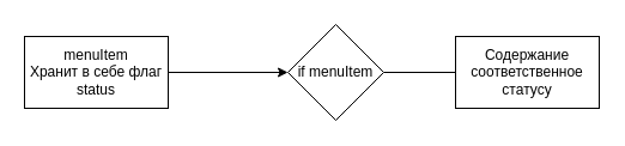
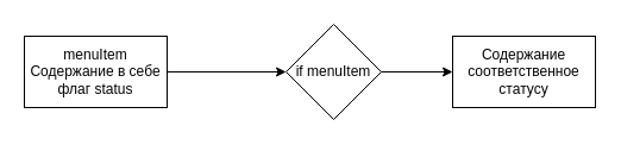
  <mxCell id="0" />
  <mxCell id="1" parent="0" />
  <mxCell id="2" value="" style="edgeStyle=none;html=1;" edge="1" parent="1" source="3" target="5"><mxGeometry relative="1" as="geometry" /></mxCell>
- <mxCell id="3" value="menuItem&lt;br&gt;Хранит в себе флаг status" style="rounded=0;whiteSpace=wrap;html=1;" vertex="1" parent="1"><mxGeometry x="20" y="30" width="120" height="60" as="geometry" /></mxCell>
- <mxCell id="4" value="" style="edgeStyle=none;html=1;endArrow=none;" edge="1" parent="1" source="5" target="6"><mxGeometry relative="1" as="geometry" /></mxCell>
+ <mxCell id="3" value="menuItem&lt;br&gt;Содержание в себе флаг status" style="rounded=0;whiteSpace=wrap;html=1;" vertex="1" parent="1"><mxGeometry x="20" y="30" width="120" height="60" as="geometry" /></mxCell>
+ <mxCell id="4" value="" style="edgeStyle=none;html=1;" edge="1" parent="1" source="5" target="6"><mxGeometry relative="1" as="geometry" /></mxCell>
  <mxCell id="5" value="if menuItem" style="rhombus;whiteSpace=wrap;html=1;rounded=0;" vertex="1" parent="1"><mxGeometry x="240" y="20" width="80" height="80" as="geometry" /></mxCell>
  <mxCell id="6" value="Содержание соответственное статусу" style="whiteSpace=wrap;html=1;rounded=0;" vertex="1" parent="1"><mxGeometry x="380" y="30" width="120" height="60" as="geometry" /></mxCell>
